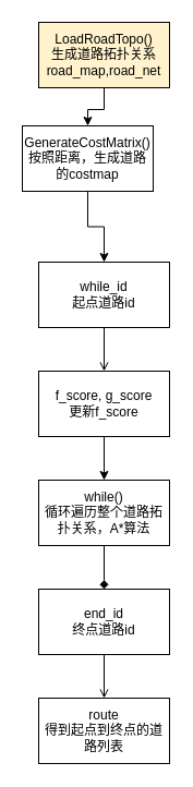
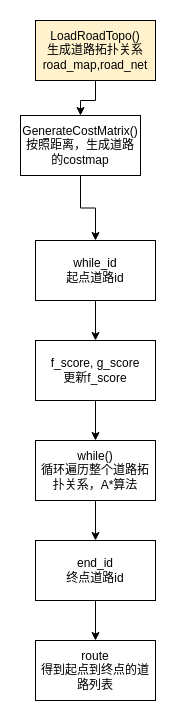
  <mxCell id="0" />
  <mxCell id="1" parent="0" />
  <mxCell id="2" value="" style="edgeStyle=orthogonalEdgeStyle;rounded=0;orthogonalLoop=1;jettySize=auto;html=1;" edge="1" parent="1" source="3" target="5"><mxGeometry relative="1" as="geometry" /></mxCell>
  <mxCell id="3" value="&lt;div&gt;LoadRoadTopo()&lt;/div&gt;&lt;div&gt;生成道路拓扑关系road_map,road_net&lt;br&gt;&lt;/div&gt;" style="rounded=0;whiteSpace=wrap;html=1;fillColor=#fff2cc;" vertex="1" parent="1"><mxGeometry x="35" y="20" width="120" height="60" as="geometry" /></mxCell>
  <mxCell id="4" value="" style="edgeStyle=orthogonalEdgeStyle;rounded=0;orthogonalLoop=1;jettySize=auto;html=1;" edge="1" parent="1" source="5" target="7"><mxGeometry relative="1" as="geometry" /></mxCell>
  <mxCell id="5" value="&lt;div&gt;GenerateCostMatrix()&lt;/div&gt;&lt;div&gt;按照距离，生成道路的costmap&lt;br&gt;&lt;/div&gt;" style="whiteSpace=wrap;html=1;rounded=0;" vertex="1" parent="1"><mxGeometry x="20" y="115" width="120" height="60" as="geometry" /></mxCell>
- <mxCell id="6" value="" style="edgeStyle=orthogonalEdgeStyle;rounded=0;orthogonalLoop=1;jettySize=auto;html=1;endArrow=open;" edge="1" parent="1" source="7" target="9"><mxGeometry relative="1" as="geometry" /></mxCell>
+ <mxCell id="6" value="" style="edgeStyle=orthogonalEdgeStyle;rounded=0;orthogonalLoop=1;jettySize=auto;html=1;" edge="1" parent="1" source="7" target="9"><mxGeometry relative="1" as="geometry" /></mxCell>
  <mxCell id="7" value="&lt;div&gt;while_id&lt;/div&gt;&lt;div&gt;起点道路id&lt;br&gt;&lt;/div&gt;" style="whiteSpace=wrap;html=1;rounded=0;" vertex="1" parent="1"><mxGeometry x="35" y="240" width="120" height="60" as="geometry" /></mxCell>
  <mxCell id="8" value="" style="edgeStyle=orthogonalEdgeStyle;rounded=0;orthogonalLoop=1;jettySize=auto;html=1;" edge="1" parent="1" source="9" target="11"><mxGeometry relative="1" as="geometry" /></mxCell>
  <mxCell id="9" value="&lt;div&gt;f_score, g_score&lt;/div&gt;&lt;div&gt;更新f_score&lt;br&gt;&lt;/div&gt;" style="whiteSpace=wrap;html=1;rounded=0;" vertex="1" parent="1"><mxGeometry x="35" y="340" width="120" height="60" as="geometry" /></mxCell>
- <mxCell id="10" value="" style="edgeStyle=orthogonalEdgeStyle;rounded=0;orthogonalLoop=1;jettySize=auto;html=1;endArrow=diamond;" edge="1" parent="1" source="11" target="13"><mxGeometry relative="1" as="geometry" /></mxCell>
+ <mxCell id="10" value="" style="edgeStyle=orthogonalEdgeStyle;rounded=0;orthogonalLoop=1;jettySize=auto;html=1;" edge="1" parent="1" source="11" target="13"><mxGeometry relative="1" as="geometry" /></mxCell>
  <mxCell id="11" value="&lt;div&gt;while()&lt;/div&gt;&lt;div&gt;循环遍历整个道路拓扑关系，A*算法&lt;br&gt;&lt;/div&gt;" style="whiteSpace=wrap;html=1;rounded=0;" vertex="1" parent="1"><mxGeometry x="35" y="440" width="120" height="60" as="geometry" /></mxCell>
- <mxCell id="12" value="" style="edgeStyle=orthogonalEdgeStyle;rounded=0;orthogonalLoop=1;jettySize=auto;html=1;endArrow=open;" edge="1" parent="1" source="13" target="14"><mxGeometry relative="1" as="geometry" /></mxCell>
+ <mxCell id="12" value="" style="edgeStyle=orthogonalEdgeStyle;rounded=0;orthogonalLoop=1;jettySize=auto;html=1;" edge="1" parent="1" source="13" target="14"><mxGeometry relative="1" as="geometry" /></mxCell>
  <mxCell id="13" value="&lt;div&gt;end_id&lt;/div&gt;&lt;div&gt;终点道路id&lt;br&gt;&lt;/div&gt;" style="whiteSpace=wrap;html=1;rounded=0;" vertex="1" parent="1"><mxGeometry x="35" y="540" width="120" height="60" as="geometry" /></mxCell>
  <mxCell id="14" value="&lt;div&gt;route&lt;/div&gt;&lt;div&gt;得到起点到终点的道路列表&lt;br&gt;&lt;/div&gt;" style="whiteSpace=wrap;html=1;rounded=0;" vertex="1" parent="1"><mxGeometry x="35" y="640" width="120" height="60" as="geometry" /></mxCell>
